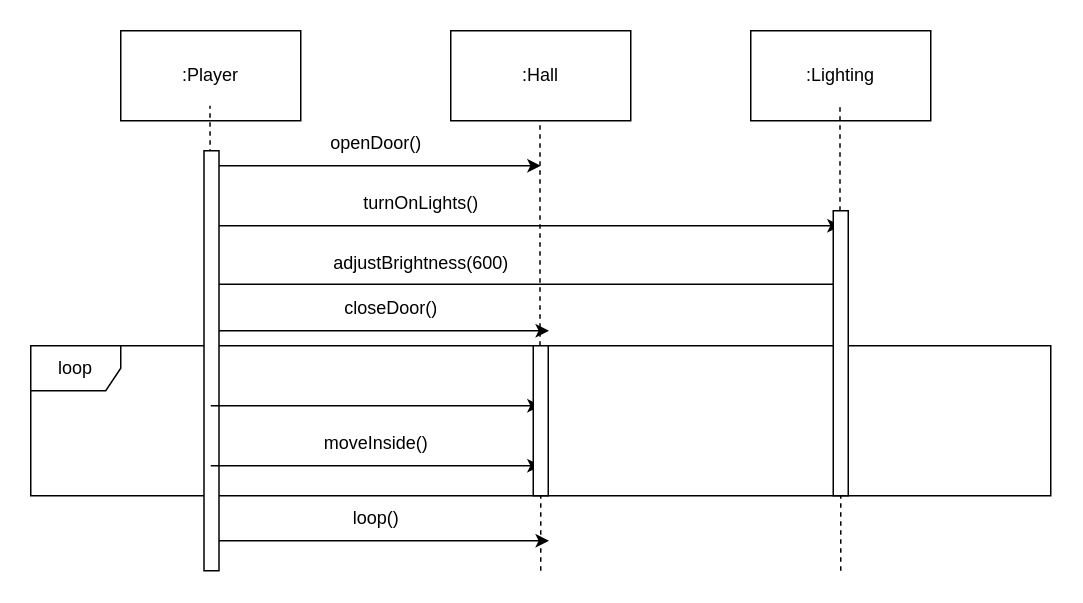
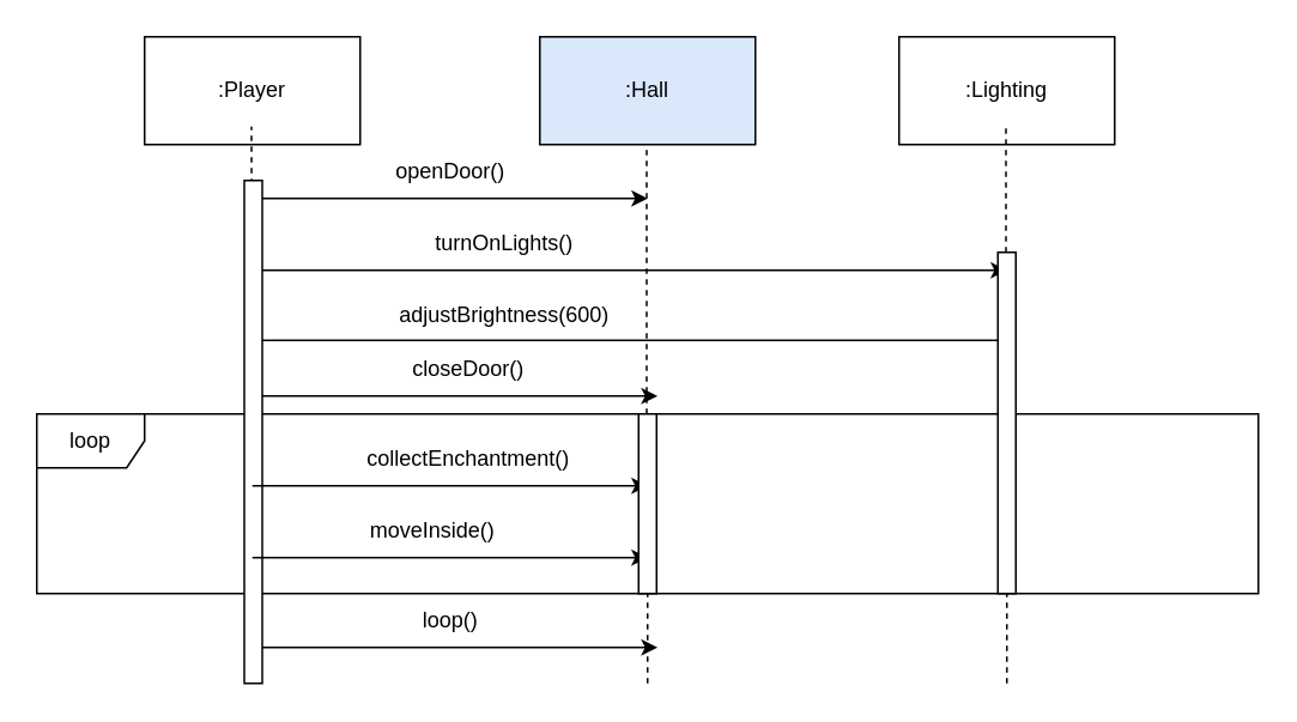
  <mxCell id="0" />
  <mxCell id="1" parent="0" />
  <mxCell id="2" value=":Player" style="rounded=0;whiteSpace=wrap;html=1;" parent="1" vertex="1"><mxGeometry x="80" y="20" width="120" height="60" as="geometry" /></mxCell>
- <mxCell id="3" value=":Hall" style="rounded=0;whiteSpace=wrap;html=1;" parent="1" vertex="1"><mxGeometry x="300" y="20" width="120" height="60" as="geometry" /></mxCell>
+ <mxCell id="3" value=":Hall" style="rounded=0;whiteSpace=wrap;html=1;fillColor=#dae8fc;" parent="1" vertex="1"><mxGeometry x="300" y="20" width="120" height="60" as="geometry" /></mxCell>
  <mxCell id="4" value=":Lighting" style="rounded=0;whiteSpace=wrap;html=1;" parent="1" vertex="1"><mxGeometry x="500" y="20" width="120" height="60" as="geometry" /></mxCell>
  <mxCell id="5" value="loop" style="shape=umlFrame;whiteSpace=wrap;html=1;pointerEvents=0;" parent="1" vertex="1"><mxGeometry x="20" y="230" width="680" height="100" as="geometry" /></mxCell>
  <mxCell id="6" value="" style="endArrow=classic;html=1;rounded=0;" parent="1" edge="1"><mxGeometry width="50" height="50" relative="1" as="geometry"><mxPoint x="140" y="110" as="sourcePoint" /><mxPoint x="360" y="110" as="targetPoint" /></mxGeometry></mxCell>
  <mxCell id="7" value="" style="endArrow=classic;html=1;rounded=0;" parent="1" edge="1"><mxGeometry width="50" height="50" relative="1" as="geometry"><mxPoint x="140" y="150" as="sourcePoint" /><mxPoint x="560" y="150" as="targetPoint" /></mxGeometry></mxCell>
  <mxCell id="8" value="" style="endArrow=classic;html=1;rounded=0;" parent="1" edge="1"><mxGeometry width="50" height="50" relative="1" as="geometry"><mxPoint x="145.5" y="189" as="sourcePoint" /><mxPoint x="565.5" y="189" as="targetPoint" /></mxGeometry></mxCell>
  <mxCell id="9" value="" style="endArrow=none;dashed=1;html=1;rounded=0;entryX=0.5;entryY=1;entryDx=0;entryDy=0;" parent="1" edge="1"><mxGeometry width="50" height="50" relative="1" as="geometry"><mxPoint x="140" y="360" as="sourcePoint" /><mxPoint x="139.5" y="70" as="targetPoint" /><Array as="points"><mxPoint x="139.5" y="70" /></Array></mxGeometry></mxCell>
  <mxCell id="10" value="" style="endArrow=none;dashed=1;html=1;rounded=0;entryX=0.5;entryY=1;entryDx=0;entryDy=0;" parent="1" source="27" edge="1"><mxGeometry width="50" height="50" relative="1" as="geometry"><mxPoint x="560" y="380" as="sourcePoint" /><mxPoint x="559.5" y="70" as="targetPoint" /></mxGeometry></mxCell>
  <mxCell id="11" value="openDoor()" style="text;html=1;align=center;verticalAlign=middle;resizable=0;points=[];autosize=1;strokeColor=none;fillColor=none;" parent="1" vertex="1"><mxGeometry x="210" y="80" width="80" height="30" as="geometry" /></mxCell>
  <mxCell id="12" value="turnOnLights()" style="text;html=1;align=center;verticalAlign=middle;resizable=0;points=[];autosize=1;strokeColor=none;fillColor=none;" parent="1" vertex="1"><mxGeometry x="230" y="120" width="100" height="30" as="geometry" /></mxCell>
  <mxCell id="13" value="adjustBrightness&lt;span style=&quot;background-color: initial;&quot;&gt;(600)&lt;/span&gt;" style="text;html=1;align=center;verticalAlign=middle;resizable=0;points=[];autosize=1;strokeColor=none;fillColor=none;" parent="1" vertex="1"><mxGeometry x="210" y="160" width="140" height="30" as="geometry" /></mxCell>
  <mxCell id="14" value="" style="html=1;points=[[0,0,0,0,5],[0,1,0,0,-5],[1,0,0,0,5],[1,1,0,0,-5]];perimeter=orthogonalPerimeter;outlineConnect=0;targetShapes=umlLifeline;portConstraint=eastwest;newEdgeStyle={&quot;curved&quot;:0,&quot;rounded&quot;:0};" parent="1" vertex="1"><mxGeometry x="135.5" y="100" width="10" height="280" as="geometry" /></mxCell>
  <mxCell id="15" value="" style="endArrow=none;dashed=1;html=1;rounded=0;entryX=0.5;entryY=1;entryDx=0;entryDy=0;" parent="1" source="25" edge="1"><mxGeometry width="50" height="50" relative="1" as="geometry"><mxPoint x="360" y="380" as="sourcePoint" /><mxPoint x="359.5" y="80" as="targetPoint" /></mxGeometry></mxCell>
  <mxCell id="16" value="" style="endArrow=classic;html=1;rounded=0;" parent="1" edge="1"><mxGeometry width="50" height="50" relative="1" as="geometry"><mxPoint x="140" y="270" as="sourcePoint" /><mxPoint x="360" y="270" as="targetPoint" /></mxGeometry></mxCell>
  <mxCell id="17" value="" style="endArrow=classic;html=1;rounded=0;" parent="1" edge="1"><mxGeometry width="50" height="50" relative="1" as="geometry"><mxPoint x="140" y="310" as="sourcePoint" /><mxPoint x="360" y="310" as="targetPoint" /></mxGeometry></mxCell>
- <mxCell id="19" value="&lt;span style=&quot;background-color: initial;&quot;&gt;moveInside()&lt;/span&gt;" style="text;html=1;align=center;verticalAlign=middle;resizable=0;points=[];autosize=1;strokeColor=none;fillColor=none;" parent="1" vertex="1"><mxGeometry x="205" y="280" width="90" height="30" as="geometry" /></mxCell>
+ <mxCell id="18" value="&lt;span style=&quot;background-color: initial;&quot;&gt;collectEnchantment()&lt;/span&gt;" style="text;html=1;align=center;verticalAlign=middle;resizable=0;points=[];autosize=1;strokeColor=none;fillColor=none;" parent="1" vertex="1"><mxGeometry x="190" y="240" width="140" height="30" as="geometry" /></mxCell>
+ <mxCell id="19" value="&lt;span style=&quot;background-color: initial;&quot;&gt;moveInside()&lt;/span&gt;" style="text;html=1;align=center;verticalAlign=middle;resizable=0;points=[];autosize=1;strokeColor=none;fillColor=none;" parent="1" vertex="1"><mxGeometry x="195" y="280" width="90" height="30" as="geometry" /></mxCell>
  <mxCell id="20" value="" style="endArrow=classic;html=1;rounded=0;" parent="1" edge="1"><mxGeometry width="50" height="50" relative="1" as="geometry"><mxPoint x="145.5" y="220" as="sourcePoint" /><mxPoint x="365.5" y="220" as="targetPoint" /></mxGeometry></mxCell>
  <mxCell id="21" value="closeDoor()" style="text;html=1;align=center;verticalAlign=middle;resizable=0;points=[];autosize=1;strokeColor=none;fillColor=none;" parent="1" vertex="1"><mxGeometry x="215" y="190" width="90" height="30" as="geometry" /></mxCell>
  <mxCell id="22" value="&lt;span style=&quot;background-color: initial;&quot;&gt;loop()&lt;/span&gt;" style="text;html=1;align=center;verticalAlign=middle;resizable=0;points=[];autosize=1;strokeColor=none;fillColor=none;" parent="1" vertex="1"><mxGeometry x="215" y="330" width="70" height="30" as="geometry" /></mxCell>
  <mxCell id="23" value="" style="endArrow=classic;html=1;rounded=0;" parent="1" edge="1"><mxGeometry width="50" height="50" relative="1" as="geometry"><mxPoint x="145.5" y="360" as="sourcePoint" /><mxPoint x="365.5" y="360" as="targetPoint" /></mxGeometry></mxCell>
  <mxCell id="24" value="" style="endArrow=none;dashed=1;html=1;rounded=0;entryX=0.5;entryY=1;entryDx=0;entryDy=0;" parent="1" target="25" edge="1"><mxGeometry width="50" height="50" relative="1" as="geometry"><mxPoint x="360" y="380" as="sourcePoint" /><mxPoint x="359.5" y="80" as="targetPoint" /></mxGeometry></mxCell>
  <mxCell id="25" value="" style="html=1;points=[[0,0,0,0,5],[0,1,0,0,-5],[1,0,0,0,5],[1,1,0,0,-5]];perimeter=orthogonalPerimeter;outlineConnect=0;targetShapes=umlLifeline;portConstraint=eastwest;newEdgeStyle={&quot;curved&quot;:0,&quot;rounded&quot;:0};" parent="1" vertex="1"><mxGeometry x="355" y="230" width="10" height="100" as="geometry" /></mxCell>
  <mxCell id="26" value="" style="endArrow=none;dashed=1;html=1;rounded=0;entryX=0.5;entryY=1;entryDx=0;entryDy=0;" parent="1" target="27" edge="1"><mxGeometry width="50" height="50" relative="1" as="geometry"><mxPoint x="560" y="380" as="sourcePoint" /><mxPoint x="559.5" y="70" as="targetPoint" /></mxGeometry></mxCell>
  <mxCell id="27" value="" style="html=1;points=[[0,0,0,0,5],[0,1,0,0,-5],[1,0,0,0,5],[1,1,0,0,-5]];perimeter=orthogonalPerimeter;outlineConnect=0;targetShapes=umlLifeline;portConstraint=eastwest;newEdgeStyle={&quot;curved&quot;:0,&quot;rounded&quot;:0};" parent="1" vertex="1"><mxGeometry x="555" y="140" width="10" height="190" as="geometry" /></mxCell>
